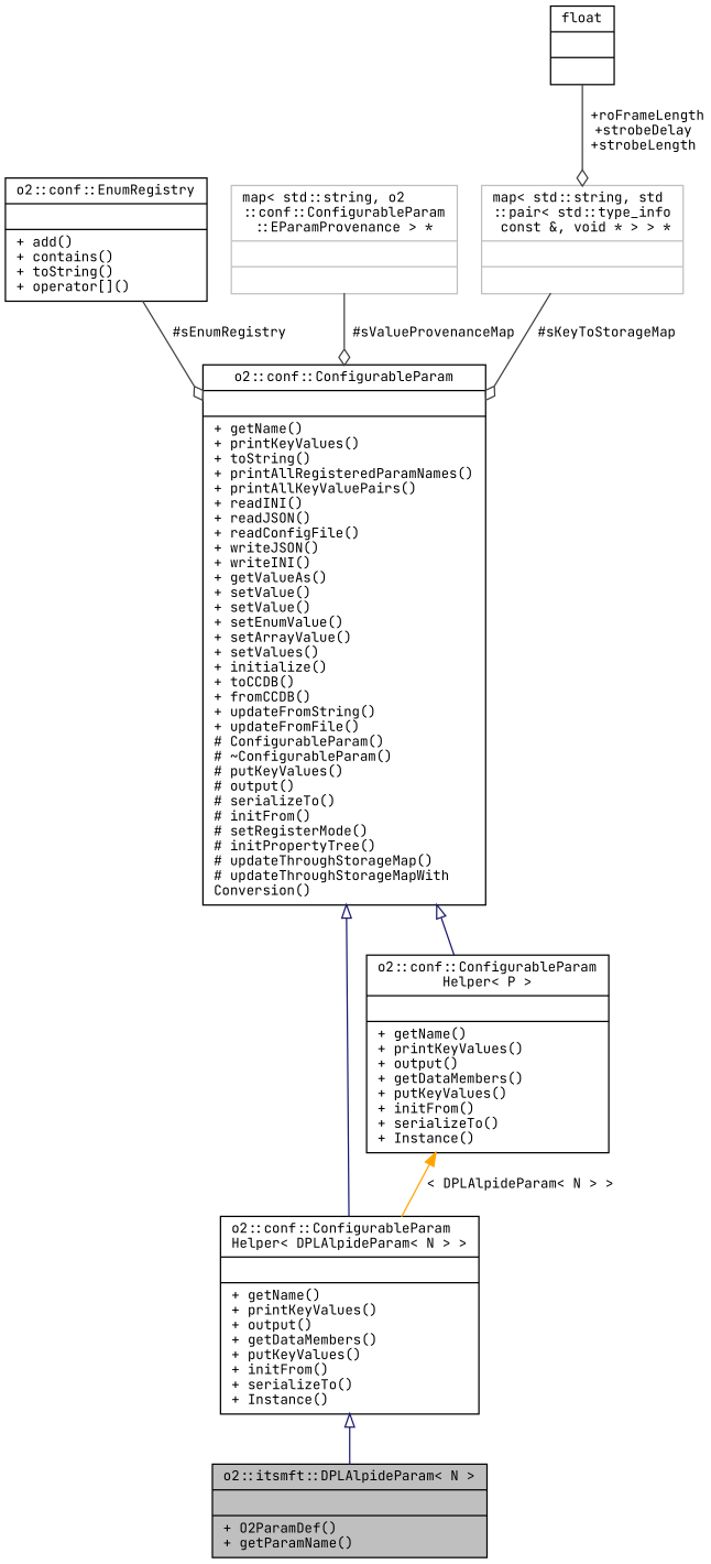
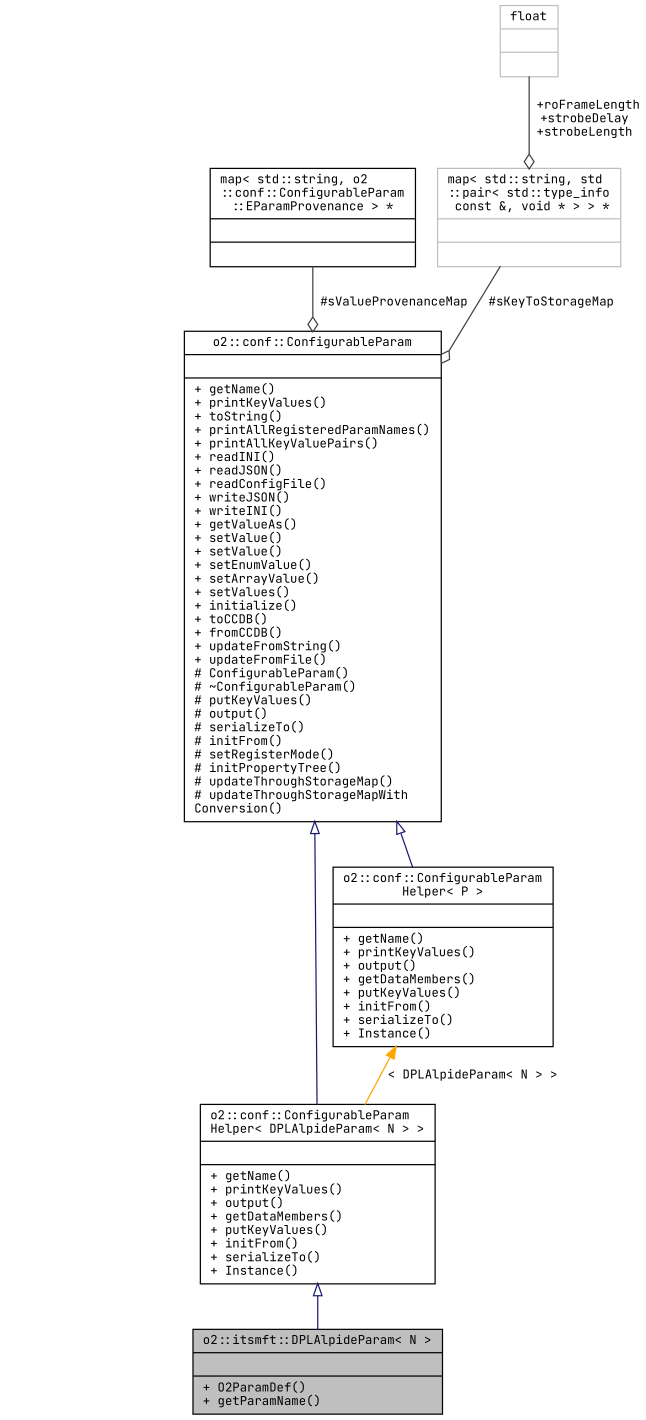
  digraph {
    fontname="JetBrains Mono"
    node [color=black fontname="JetBrains Mono" fontsize=10 shape=record]
    edge [color=grey25 fontname="JetBrains Mono" fontsize=10 labelfontname=Helvetica labelfontsize=10 style=solid]
    n1 [fillcolor=grey75 fontcolor=black height=0.2 label="{o2::itsmft::DPLAlpideParam\< N \>\n||+ O2ParamDef()\l+ getParamName()\l}" style=filled width=0.4]
    n2 [height=0.2 label="{o2::conf::ConfigurableParam\lHelper\< DPLAlpideParam\< N \> \>\n||+ getName()\l+ printKeyValues()\l+ output()\l+ getDataMembers()\l+ putKeyValues()\l+ initFrom()\l+ serializeTo()\l+ Instance()\l}" width=0.4]
    n3 [height=0.2 label="{o2::conf::ConfigurableParam\n||+ getName()\l+ printKeyValues()\l+ toString()\l+ printAllRegisteredParamNames()\l+ printAllKeyValuePairs()\l+ readINI()\l+ readJSON()\l+ readConfigFile()\l+ writeJSON()\l+ writeINI()\l+ getValueAs()\l+ setValue()\l+ setValue()\l+ setEnumValue()\l+ setArrayValue()\l+ setValues()\l+ initialize()\l+ toCCDB()\l+ fromCCDB()\l+ updateFromString()\l+ updateFromFile()\l# ConfigurableParam()\l# ~ConfigurableParam()\l# putKeyValues()\l# output()\l# serializeTo()\l# initFrom()\l# setRegisterMode()\l# initPropertyTree()\l# updateThroughStorageMap()\l# updateThroughStorageMapWith\lConversion()\l}" width=0.4]
    n4 [height=0.2 label="{o2::conf::ConfigurableParam\lHelper\< P \>\n||+ getName()\l+ printKeyValues()\l+ output()\l+ getDataMembers()\l+ putKeyValues()\l+ initFrom()\l+ serializeTo()\l+ Instance()\l}" width=0.4]
-   n5 [height=0.2 label="{o2::conf::EnumRegistry\n||+ add()\l+ contains()\l+ toString()\l+ operator[]()\l}" width=0.4]
-   n6 [color=grey75 height=0.2 label="{map\< std::string, o2\l::conf::ConfigurableParam\l::EParamProvenance \> *\n||}" width=0.4]
+   n6 [height=0.2 label="{map\< std::string, o2\l::conf::ConfigurableParam\l::EParamProvenance \> *\n||}" width=0.4]
    n7 [color=grey75 height=0.2 label="{map\< std::string, std\l::pair\< std::type_info\l const &, void * \> \> *\n||}" width=0.4]
-   n8 [height=0.2 label="{float\n||}" width=0.4]
+   n8 [color=grey75 height=0.2 label="{float\n||}" width=0.4]
    n2 -> n1 [arrowtail=onormal color=midnightblue dir=back]
    n3 -> n2 [arrowtail=onormal color=midnightblue dir=back]
    n3 -> n4 [arrowtail=onormal color=midnightblue dir=back]
    n4 -> n2 [color=orange dir=back label=" \< DPLAlpideParam\< N \> \>"]
-   n5 -> n3 [arrowhead=odiamond label=" #sEnumRegistry"]
    n6 -> n3 [arrowhead=odiamond label=" #sValueProvenanceMap"]
    n7 -> n3 [arrowhead=odiamond label=" #sKeyToStorageMap"]
    n8 -> n7 [arrowhead=odiamond label=" +roFrameLength\n+strobeDelay\n+strobeLength"]
  }
